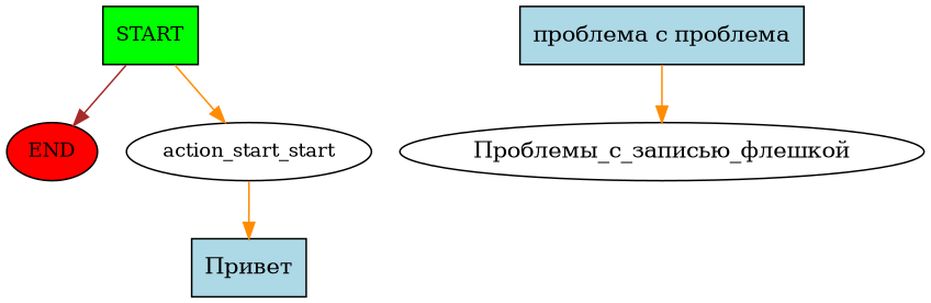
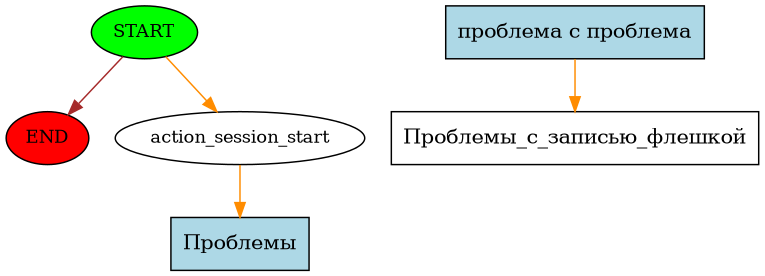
  digraph {
    node [style=filled]
    edge [color=darkorange]
-   n1 [fillcolor=green fontsize=12 label=START shape=box]
+   n1 [fillcolor=green fontsize=12 label=START]
    n2 [fillcolor=red fontsize=12 label=END]
-   n3 [fontsize=12 label=action_start_start style=""]
-   n4 [fillcolor=lightblue label="Привет" shape=rect]
+   n3 [fontsize=12 label=action_session_start style=""]
+   n4 [fillcolor=lightblue label="Проблемы" shape=rect]
    n5 [fillcolor=lightblue label="проблема с проблема" shape=rect]
-   n6 [label="Проблемы_с_записью_флешкой" shape=ellipse style=""]
+   n6 [label="Проблемы_с_записью_флешкой" shape=rect style=""]
    n1 -> n2 [color=brown]
    n1 -> n3
    n3 -> n4
    n5 -> n6
  }
